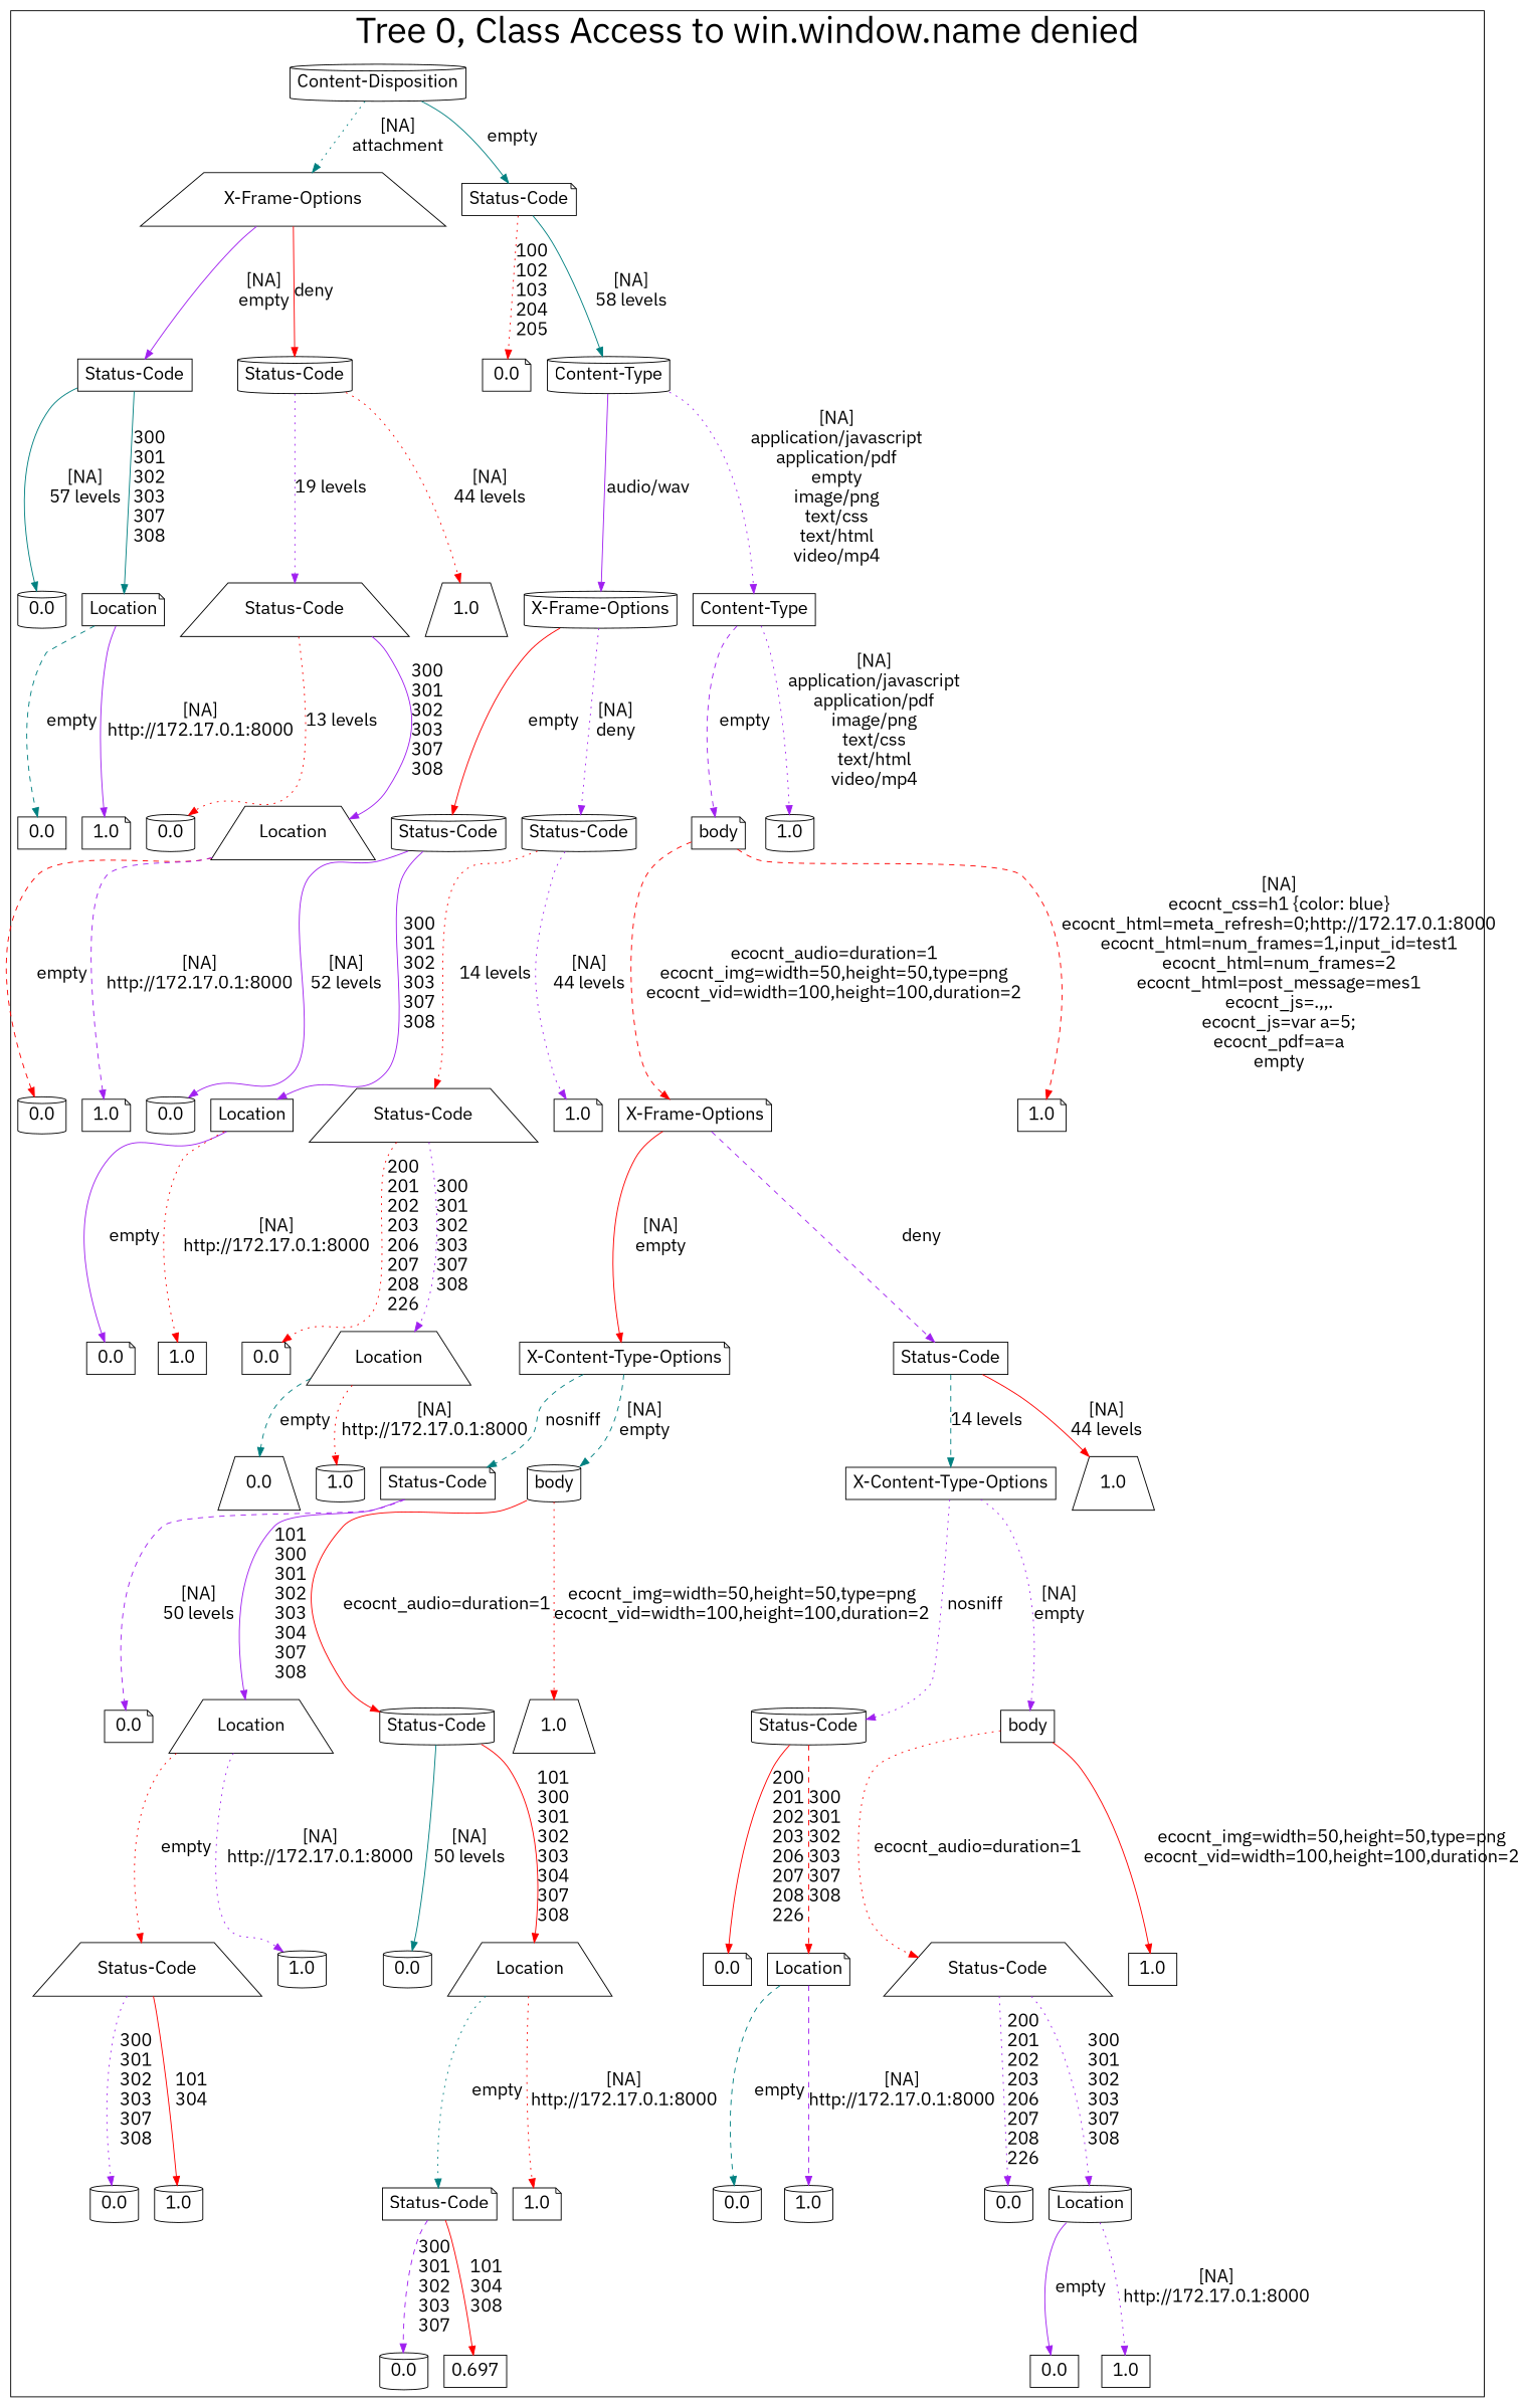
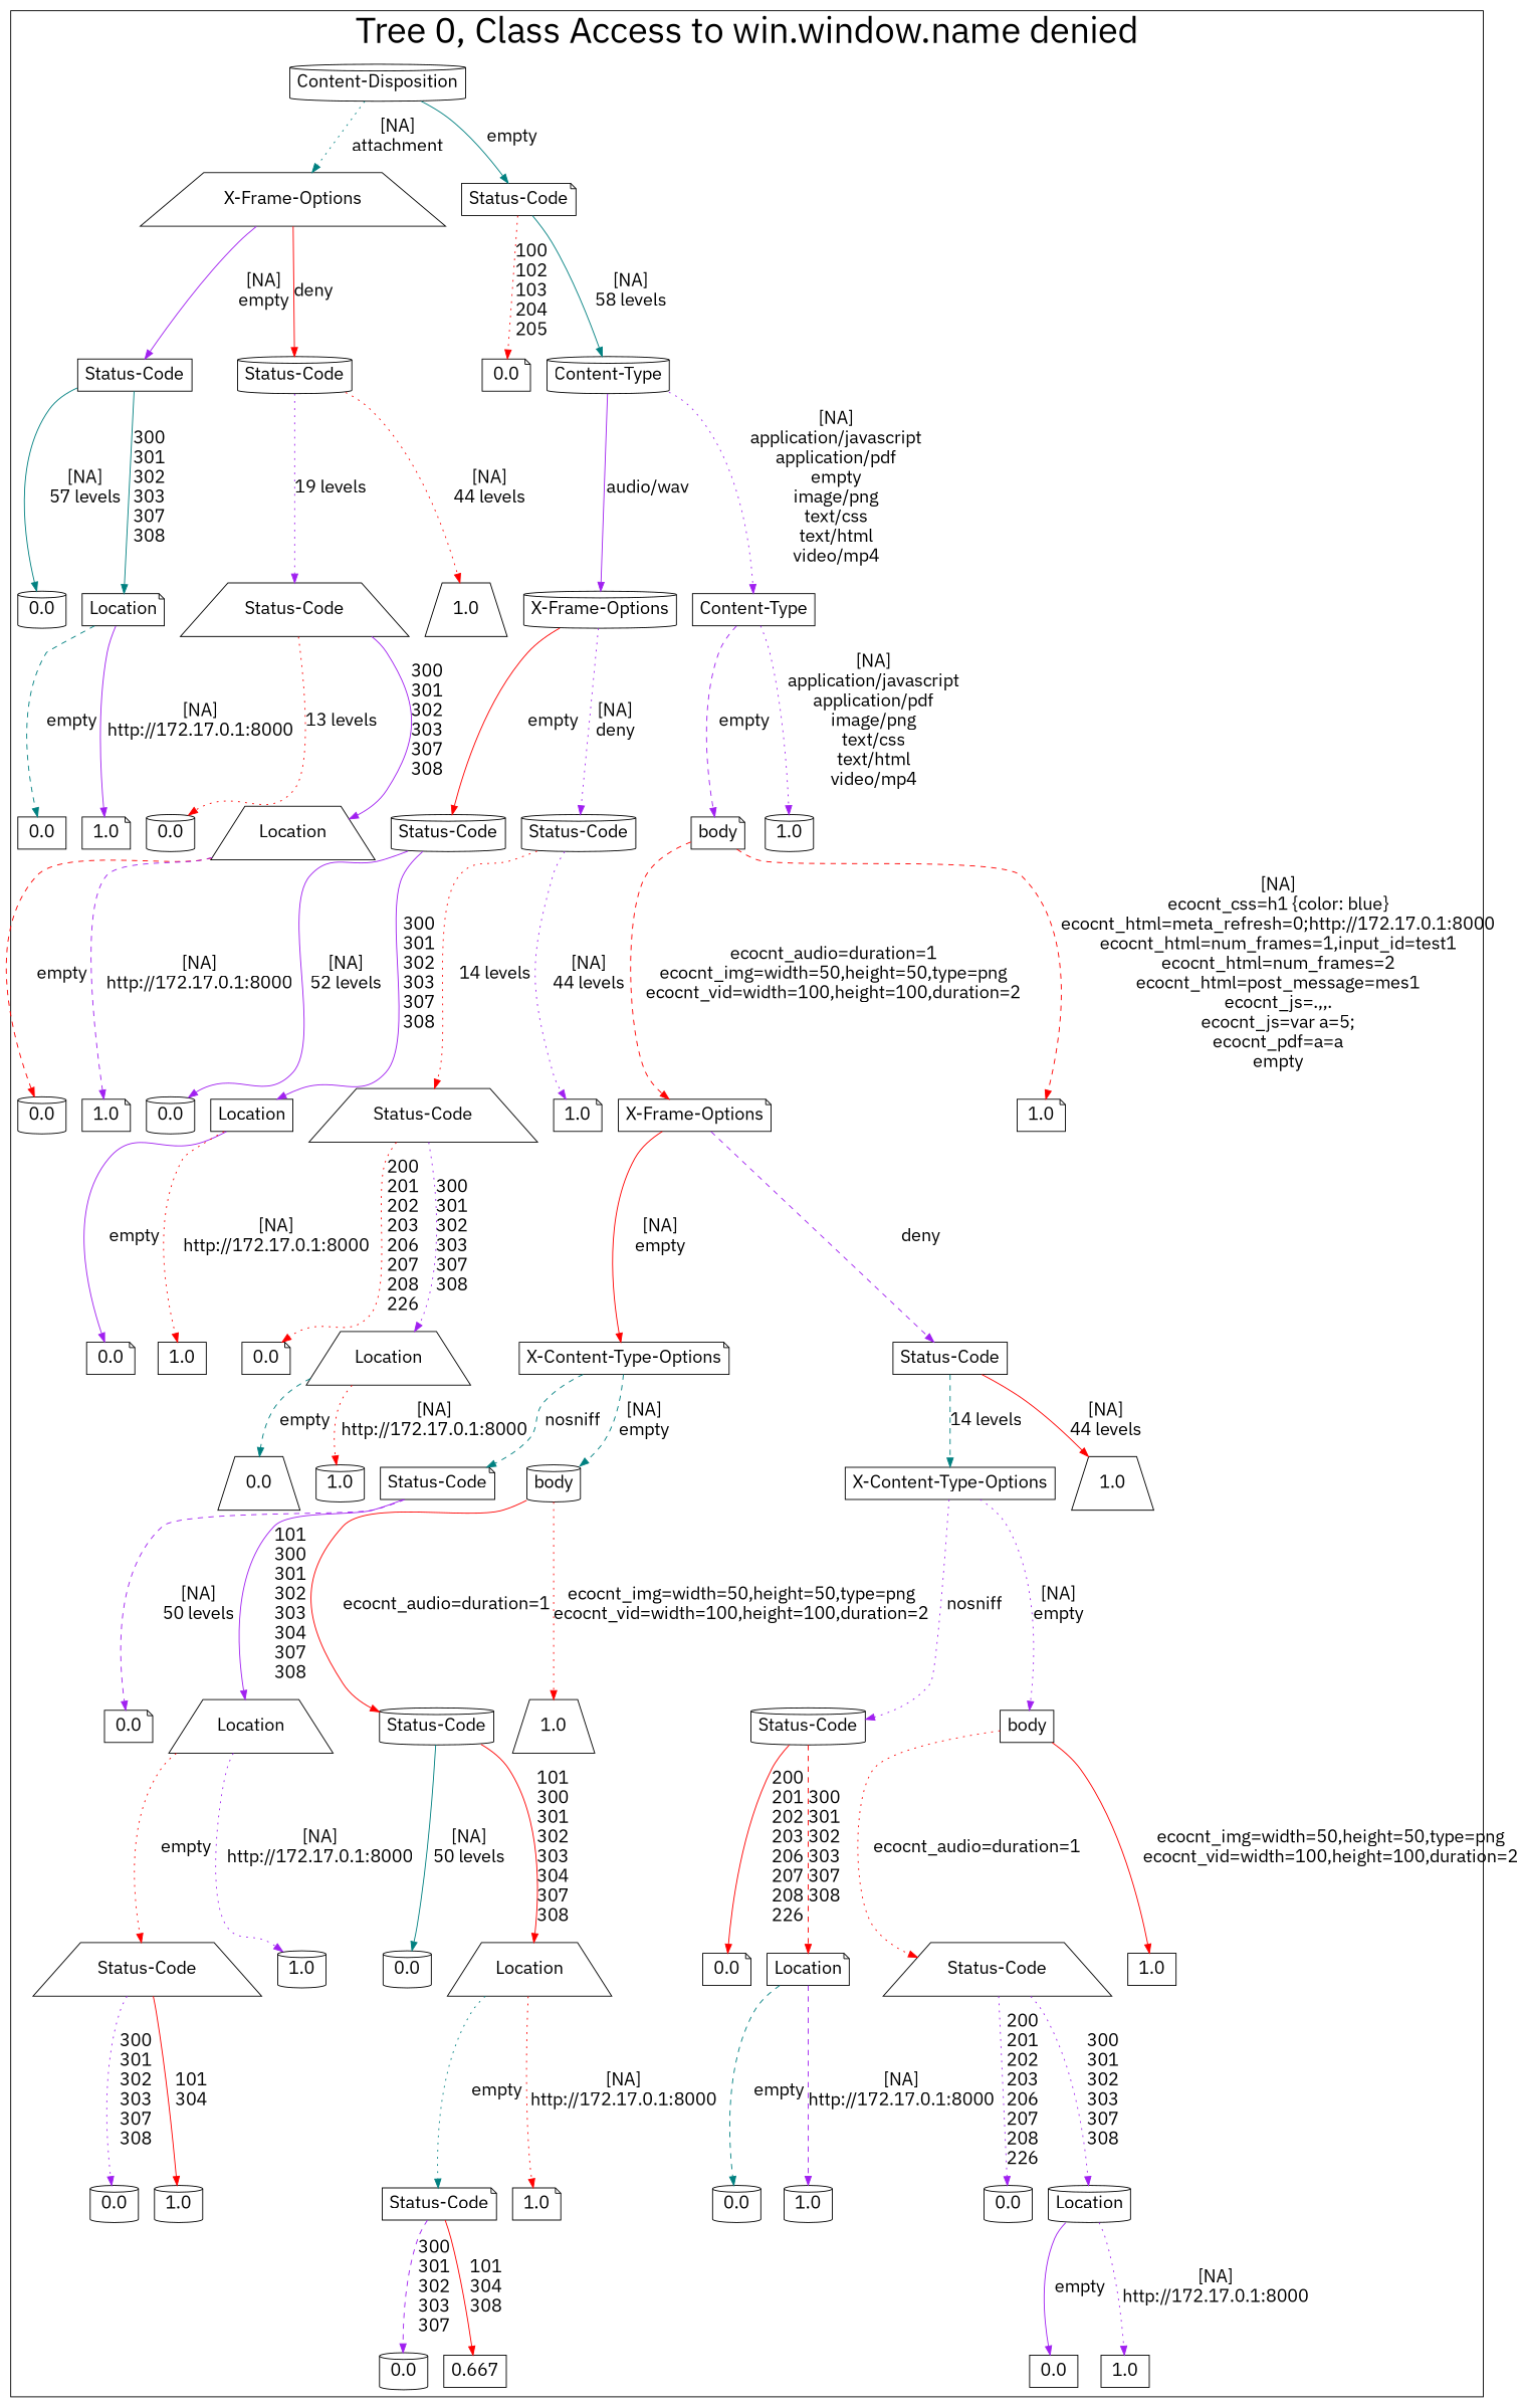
  digraph {
    fontname="IBM Plex Sans"
    node [fontsize=20 shape=cylinder fontname="IBM Plex Sans"]
    edge [fontsize=20 color=purple style=dotted fontname="IBM Plex Sans"]
    n1 [label="Content-Disposition"]
    n2 [label="X-Frame-Options" shape=trapezium]
    n3 [label="Status-Code" shape=note]
    n4 [label="Status-Code" shape=box]
    n5 [label="Status-Code"]
    n6 [label=0.0 shape=note]
    n7 [label="Content-Type"]
    n8 [label=0.0]
    n9 [label=Location shape=note]
    n10 [label="Status-Code" shape=trapezium]
    n11 [label=1.0 shape=trapezium]
    n12 [label="X-Frame-Options"]
    n13 [label="Content-Type" shape=box]
    n14 [label=0.0 shape=box]
    n15 [label=1.0 shape=note]
    n16 [label=0.0]
    n17 [label=Location shape=trapezium]
    n18 [label="Status-Code"]
    n19 [label="Status-Code"]
    n20 [label=body shape=note]
    n21 [label=1.0]
    n22 [label=0.0]
    n23 [label=1.0 shape=note]
    n24 [label=0.0]
    n25 [label=Location shape=box]
    n26 [label="Status-Code" shape=trapezium]
    n27 [label=1.0 shape=note]
    n28 [label="X-Frame-Options" shape=note]
    n29 [label=1.0 shape=note]
    n30 [label=0.0 shape=note]
    n31 [label=1.0 shape=box]
    n32 [label=0.0 shape=note]
    n33 [label=Location shape=trapezium]
    n34 [label="X-Content-Type-Options" shape=note]
    n35 [label="Status-Code" shape=box]
    n36 [label=0.0 shape=trapezium]
    n37 [label=1.0]
    n38 [label="Status-Code" shape=note]
    n39 [label=body]
    n40 [label="X-Content-Type-Options" shape=box]
    n41 [label=1.0 shape=trapezium]
    n42 [label=0.0 shape=note]
    n43 [label=Location shape=trapezium]
    n44 [label="Status-Code"]
    n45 [label=1.0 shape=trapezium]
    n46 [label="Status-Code"]
    n47 [label=body shape=box]
    n48 [label="Status-Code" shape=trapezium]
    n49 [label=1.0]
    n50 [label=0.0]
    n51 [label=Location shape=trapezium]
    n52 [label=0.0 shape=note]
    n53 [label=Location shape=note]
    n54 [label="Status-Code" shape=trapezium]
    n55 [label=1.0 shape=box]
    n56 [label=0.0]
    n57 [label=1.0]
    n58 [label="Status-Code" shape=note]
    n59 [label=1.0 shape=note]
    n60 [label=0.0]
    n61 [label=1.0]
    n62 [label=0.0]
    n63 [label=Location]
    n64 [label=0.0]
-   n65 [label=0.697 shape=box]
+   n65 [label=0.667 shape=box]
    n66 [label=0.0 shape=box]
    n67 [label=1.0 shape=box]
    subgraph cluster_1 {
      fontsize=40
      label="Tree 0, Class Access to win.window.name denied"
      subgraph sub_2 {
        fontsize=40
        label="Tree 0, Class Access to win.window.name denied"
        n1
      }
      subgraph sub_3 {
        fontsize=40
        label="Tree 0, Class Access to win.window.name denied"
        n2
        n3
      }
      subgraph sub_4 {
        fontsize=40
        label="Tree 0, Class Access to win.window.name denied"
        n4
        n5
        n6
        n7
      }
      subgraph sub_5 {
        fontsize=40
        label="Tree 0, Class Access to win.window.name denied"
        n8
        n9
        n10
        n11
        n12
        n13
      }
      subgraph sub_6 {
        fontsize=40
        label="Tree 0, Class Access to win.window.name denied"
        n14
        n15
        n16
        n17
        n18
        n19
        n20
        n21
      }
      subgraph sub_7 {
        fontsize=40
        label="Tree 0, Class Access to win.window.name denied"
        n22
        n23
        n24
        n25
        n26
        n27
        n28
        n29
      }
      subgraph sub_8 {
        fontsize=40
        label="Tree 0, Class Access to win.window.name denied"
        n30
        n31
        n32
        n33
        n34
        n35
      }
      subgraph sub_9 {
        fontsize=40
        label="Tree 0, Class Access to win.window.name denied"
        n36
        n37
        n38
        n39
        n40
        n41
      }
      subgraph sub_10 {
        fontsize=40
        label="Tree 0, Class Access to win.window.name denied"
        n42
        n43
        n44
        n45
        n46
        n47
      }
      subgraph sub_11 {
        fontsize=40
        label="Tree 0, Class Access to win.window.name denied"
        n48
        n49
        n50
        n51
        n52
        n53
        n54
        n55
      }
      subgraph sub_12 {
        fontsize=40
        label="Tree 0, Class Access to win.window.name denied"
        n56
        n57
        n58
        n59
        n60
        n61
        n62
        n63
      }
      subgraph sub_13 {
        fontsize=40
        label="Tree 0, Class Access to win.window.name denied"
        n64
        n65
        n66
        n67
      }
    }
    n1 -> n2 [label="[NA]\nattachment\n" color=teal]
    n1 -> n3 [label="empty\n" color=teal style=solid]
    n2 -> n4 [label="[NA]\nempty\n" style=solid]
    n2 -> n5 [label="deny\n" color=red style=solid]
    n3 -> n6 [label="100\n102\n103\n204\n205\n" color=red]
    n3 -> n7 [label="[NA]\n58 levels\n" color=teal style=solid]
    n4 -> n8 [label="[NA]\n57 levels\n" color=teal style=solid]
    n4 -> n9 [label="300\n301\n302\n303\n307\n308\n" color=teal style=solid]
    n5 -> n10 [label="19 levels\n"]
    n5 -> n11 [label="[NA]\n44 levels\n" color=red]
    n7 -> n12 [label="audio/wav\n" style=solid]
    n7 -> n13 [label="[NA]\napplication/javascript\napplication/pdf\nempty\nimage/png\ntext/css\ntext/html\nvideo/mp4\n"]
    n9 -> n14 [label="empty\n" color=teal style=dashed]
    n9 -> n15 [label="[NA]\nhttp://172.17.0.1:8000\n" style=solid]
    n10 -> n16 [label="13 levels\n" color=red]
    n10 -> n17 [label="300\n301\n302\n303\n307\n308\n" style=solid]
    n12 -> n18 [label="empty\n" color=red style=solid]
    n12 -> n19 [label="[NA]\ndeny\n"]
    n13 -> n20 [label="empty\n" style=dashed]
    n13 -> n21 [label="[NA]\napplication/javascript\napplication/pdf\nimage/png\ntext/css\ntext/html\nvideo/mp4\n"]
    n17 -> n22 [label="empty\n" color=red style=dashed]
    n17 -> n23 [label="[NA]\nhttp://172.17.0.1:8000\n" style=dashed]
    n18 -> n24 [label="[NA]\n52 levels\n" style=solid]
    n18 -> n25 [label="300\n301\n302\n303\n307\n308\n" style=solid]
    n19 -> n26 [label="14 levels\n" color=red]
    n19 -> n27 [label="[NA]\n44 levels\n"]
    n20 -> n28 [label="ecocnt_audio=duration=1\necocnt_img=width=50,height=50,type=png\necocnt_vid=width=100,height=100,duration=2\n" color=red style=dashed]
    n20 -> n29 [label="[NA]\necocnt_css=h1 {color: blue}\necocnt_html=meta_refresh=0;http://172.17.0.1:8000\necocnt_html=num_frames=1,input_id=test1\necocnt_html=num_frames=2\necocnt_html=post_message=mes1\necocnt_js=.,,.\necocnt_js=var a=5;\necocnt_pdf=a=a\nempty\n" color=red style=dashed]
    n25 -> n30 [label="empty\n" style=solid]
    n25 -> n31 [label="[NA]\nhttp://172.17.0.1:8000\n" color=red]
    n26 -> n32 [label="200\n201\n202\n203\n206\n207\n208\n226\n" color=red]
    n26 -> n33 [label="300\n301\n302\n303\n307\n308\n"]
    n28 -> n34 [label="[NA]\nempty\n" color=red style=solid]
    n28 -> n35 [label="deny\n" style=dashed]
    n33 -> n36 [label="empty\n" color=teal style=dashed]
    n33 -> n37 [label="[NA]\nhttp://172.17.0.1:8000\n" color=red]
    n34 -> n38 [label="nosniff\n" color=teal style=dashed]
    n34 -> n39 [label="[NA]\nempty\n" color=teal style=dashed]
    n35 -> n40 [label="14 levels\n" color=teal style=dashed]
    n35 -> n41 [label="[NA]\n44 levels\n" color=red style=solid]
    n38 -> n42 [label="[NA]\n50 levels\n" style=dashed]
    n38 -> n43 [label="101\n300\n301\n302\n303\n304\n307\n308\n" style=solid]
    n39 -> n44 [label="ecocnt_audio=duration=1\n" color=red style=solid]
    n39 -> n45 [label="ecocnt_img=width=50,height=50,type=png\necocnt_vid=width=100,height=100,duration=2\n" color=red]
    n40 -> n46 [label="nosniff\n"]
    n40 -> n47 [label="[NA]\nempty\n"]
    n43 -> n48 [label="empty\n" color=red]
    n43 -> n49 [label="[NA]\nhttp://172.17.0.1:8000\n"]
    n44 -> n50 [label="[NA]\n50 levels\n" color=teal style=solid]
    n44 -> n51 [label="101\n300\n301\n302\n303\n304\n307\n308\n" color=red style=solid]
    n46 -> n52 [label="200\n201\n202\n203\n206\n207\n208\n226\n" color=red style=solid]
    n46 -> n53 [label="300\n301\n302\n303\n307\n308\n" color=red style=dashed]
    n47 -> n54 [label="ecocnt_audio=duration=1\n" color=red]
    n47 -> n55 [label="ecocnt_img=width=50,height=50,type=png\necocnt_vid=width=100,height=100,duration=2\n" color=red style=solid]
    n48 -> n56 [label="300\n301\n302\n303\n307\n308\n"]
    n48 -> n57 [label="101\n304\n" color=red style=solid]
    n51 -> n58 [label="empty\n" color=teal]
    n51 -> n59 [label="[NA]\nhttp://172.17.0.1:8000\n" color=red]
    n53 -> n60 [label="empty\n" color=teal style=dashed]
    n53 -> n61 [label="[NA]\nhttp://172.17.0.1:8000\n" style=dashed]
    n54 -> n62 [label="200\n201\n202\n203\n206\n207\n208\n226\n"]
    n54 -> n63 [label="300\n301\n302\n303\n307\n308\n"]
    n58 -> n64 [label="300\n301\n302\n303\n307\n" style=dashed]
    n58 -> n65 [label="101\n304\n308\n" color=red style=solid]
    n63 -> n66 [label="empty\n" style=solid]
    n63 -> n67 [label="[NA]\nhttp://172.17.0.1:8000\n"]
  }
